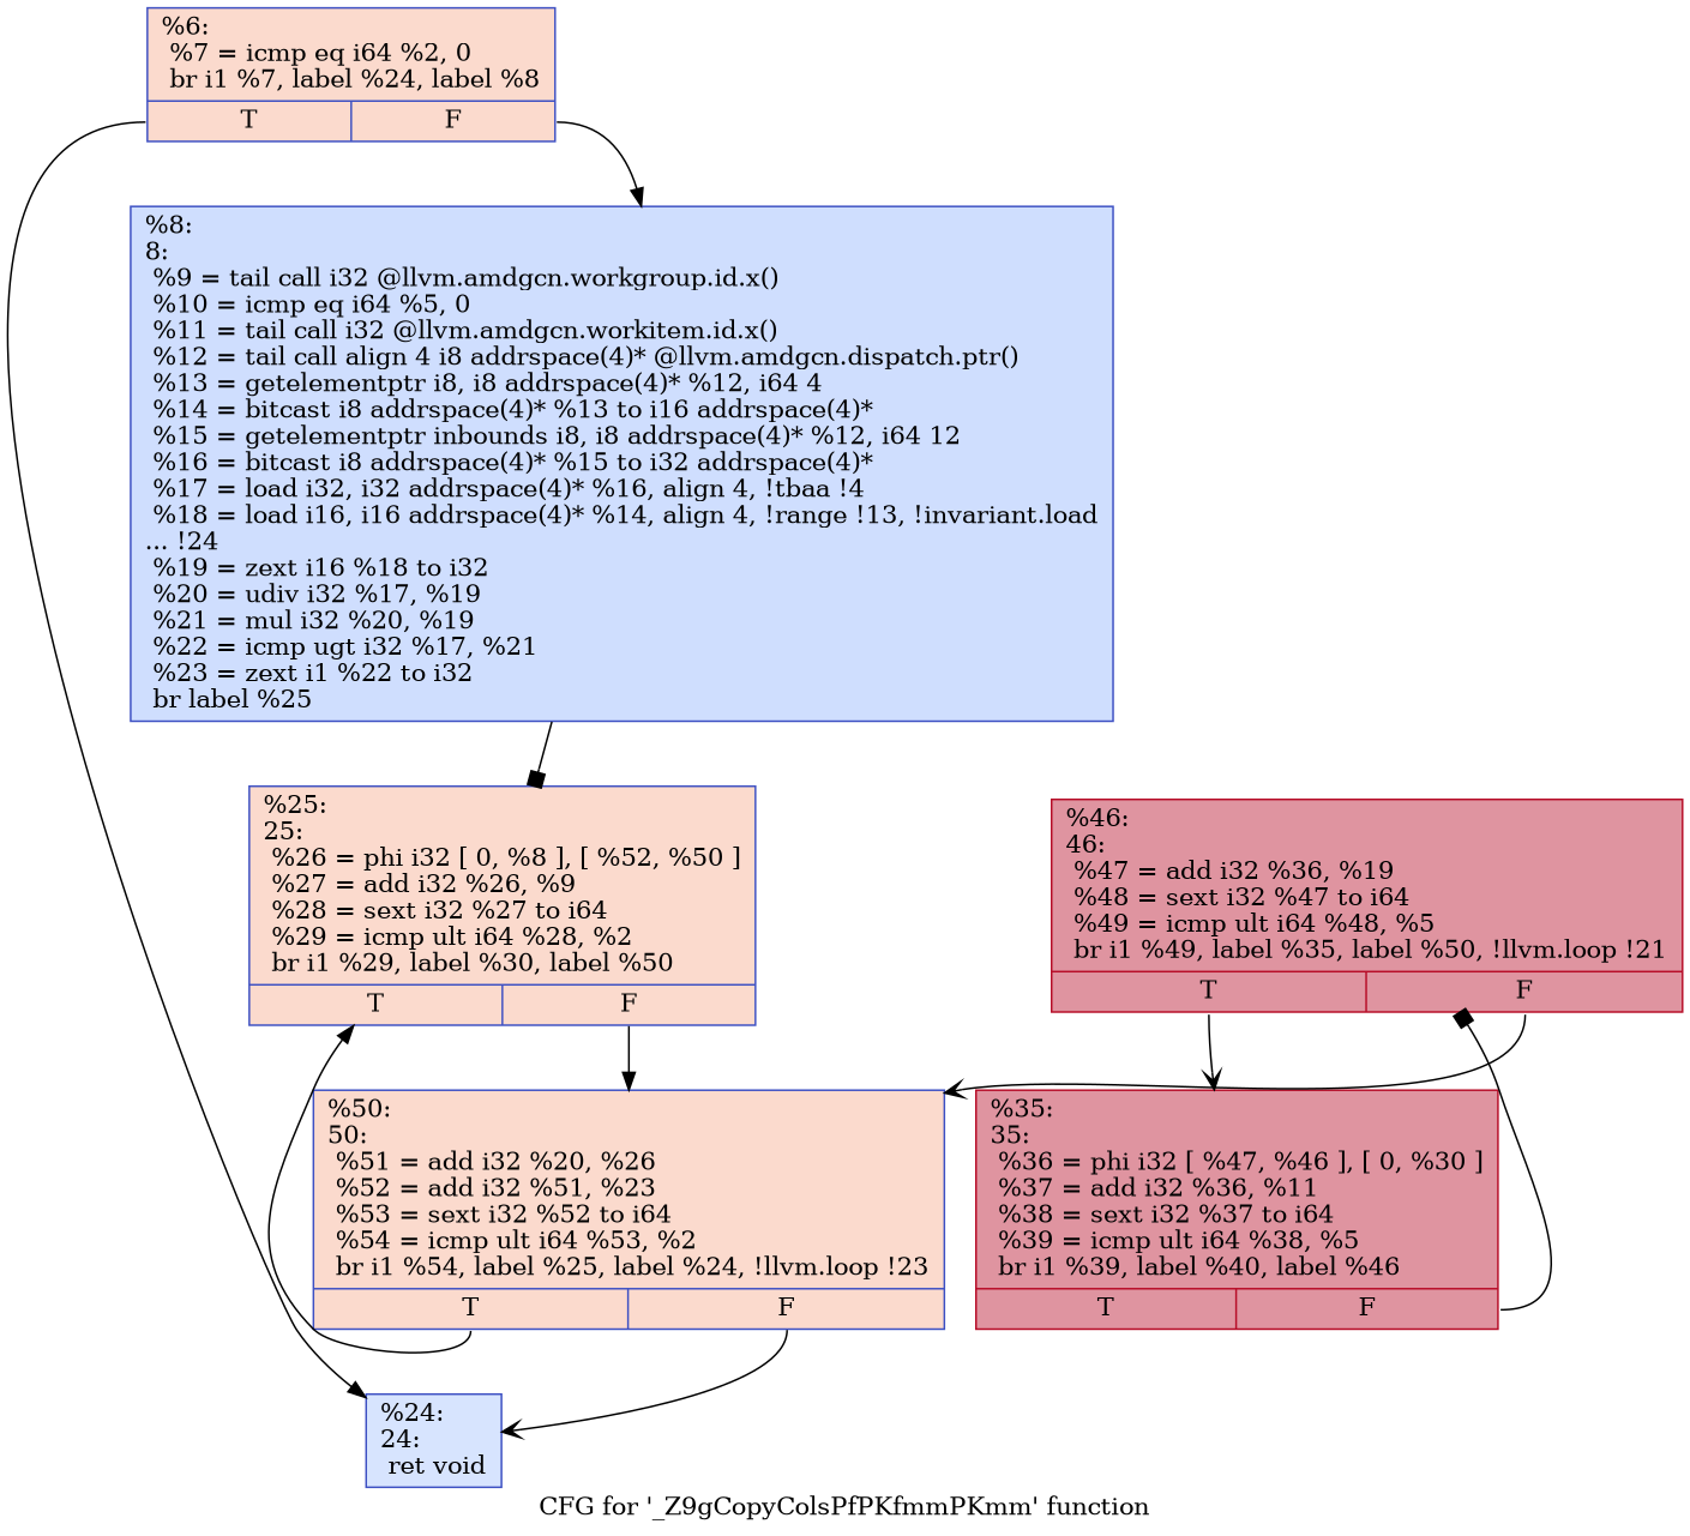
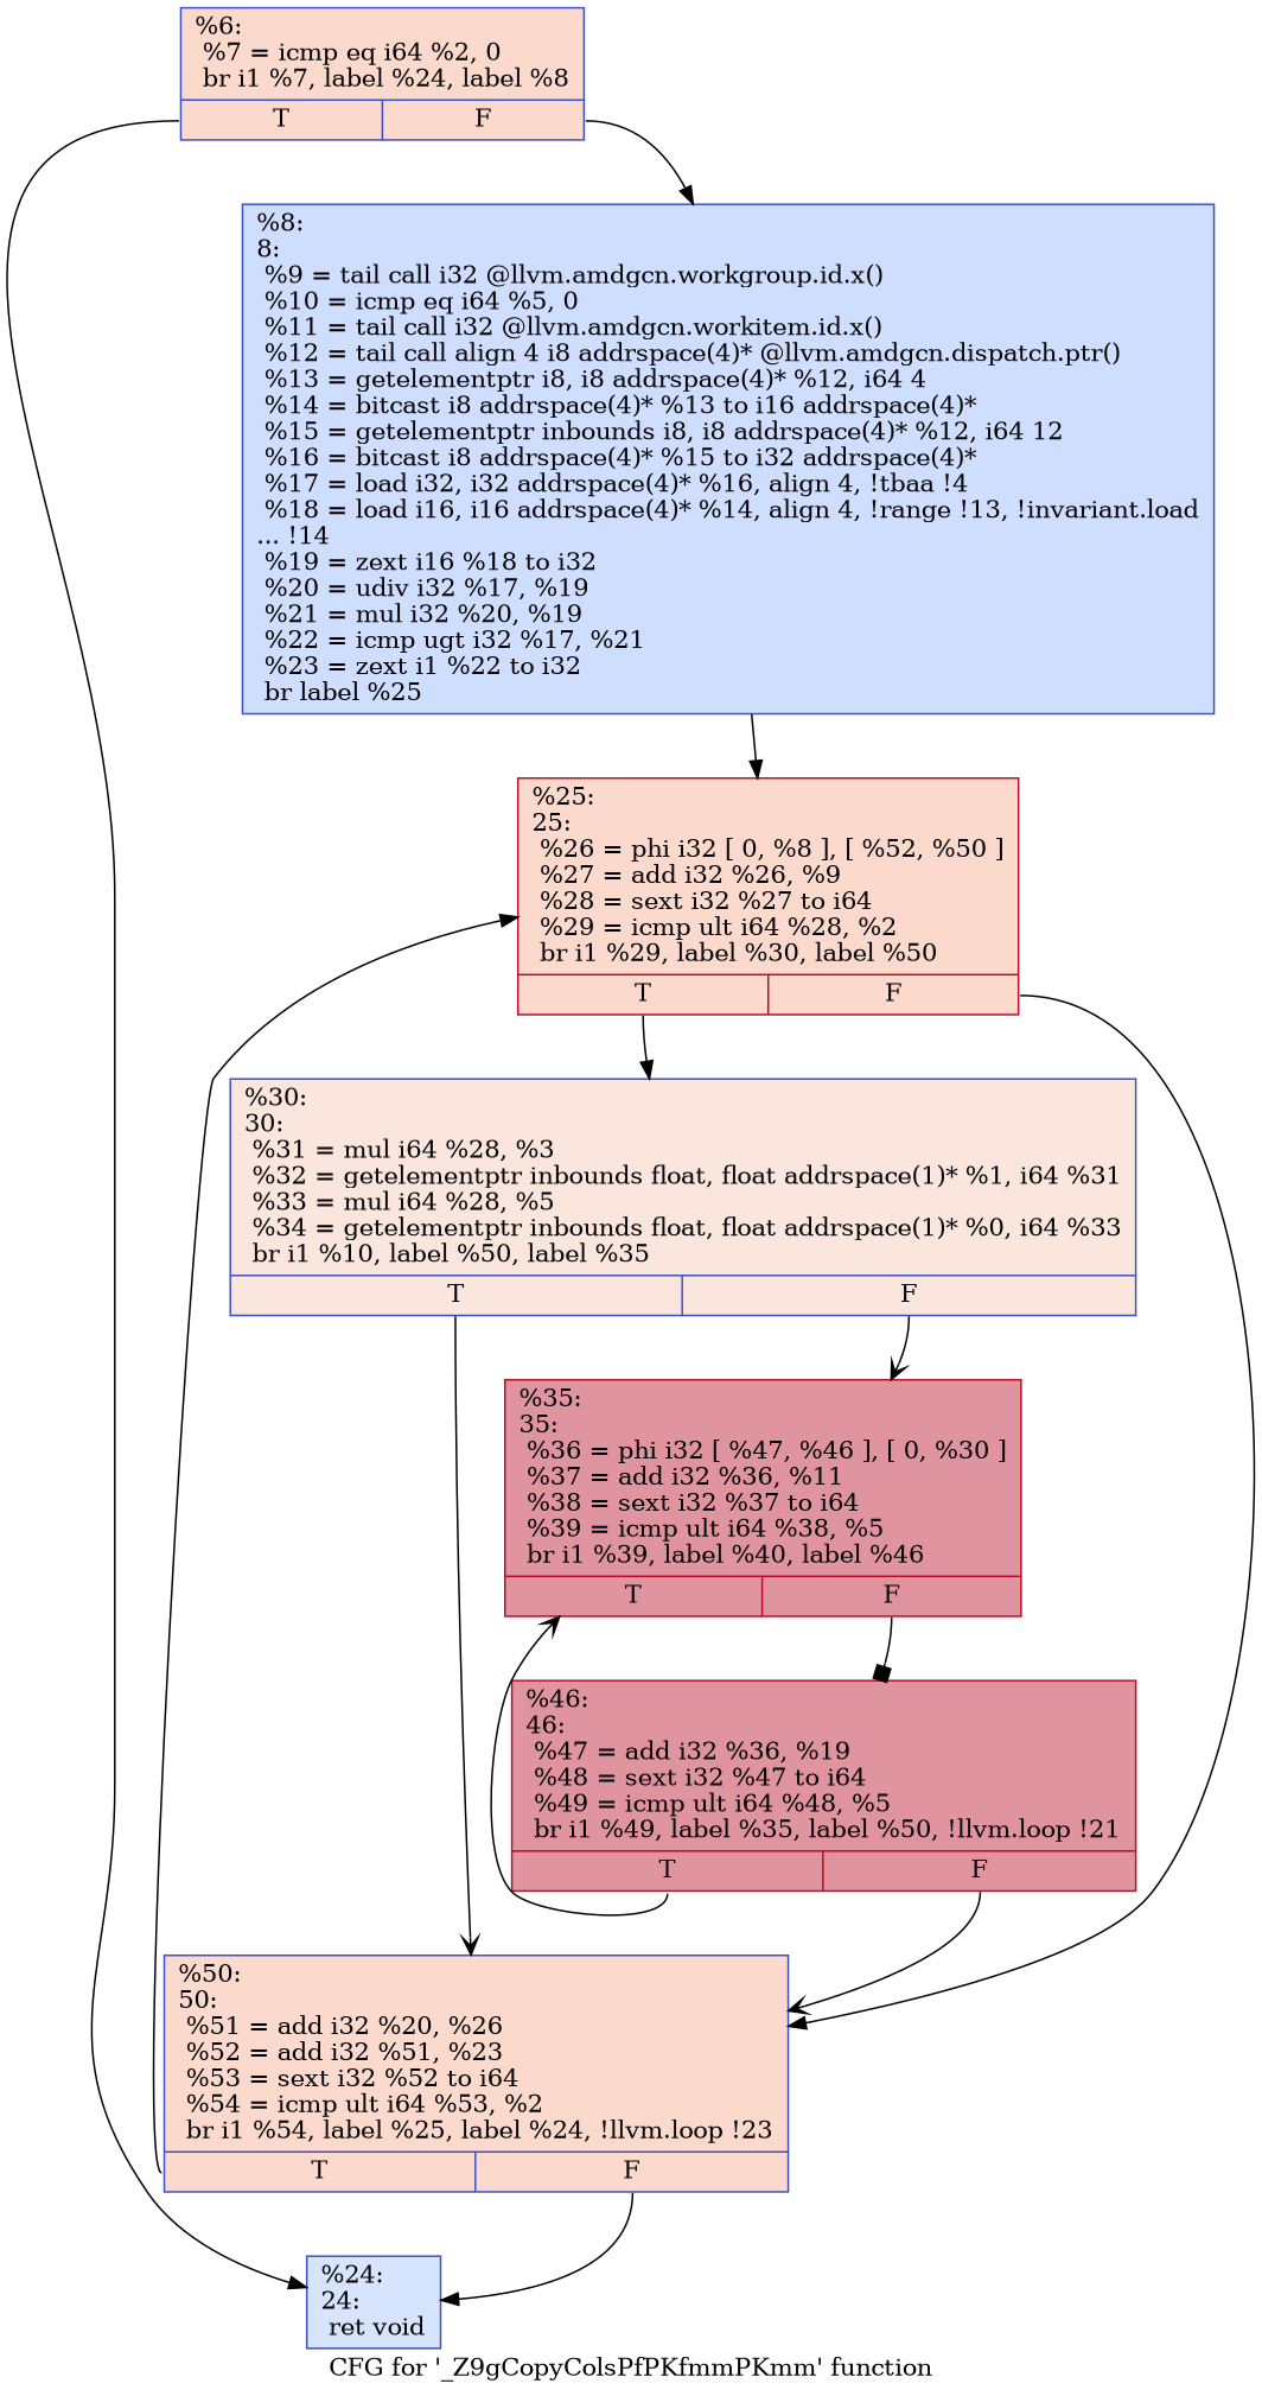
  digraph {
    label="CFG for '_Z9gCopyColsPfPKfmmPKmm' function"
    node [color="#3d50c3ff" fillcolor="#f7ac8e70" shape=record style=filled]
    edge [arrowhead=normal tailport=s0]
    n1 [label="{%6:\l  %7 = icmp eq i64 %2, 0\l  br i1 %7, label %24, label %8\l|{<s0>T|<s1>F}}"]
    n2 [fillcolor="#a5c3fe70" label="{%24:\l24:                                               \l  ret void\l}"]
-   n3 [fillcolor="#93b5fe70" label="{%8:\l8:                                                \l  %9 = tail call i32 @llvm.amdgcn.workgroup.id.x()\l  %10 = icmp eq i64 %5, 0\l  %11 = tail call i32 @llvm.amdgcn.workitem.id.x()\l  %12 = tail call align 4 i8 addrspace(4)* @llvm.amdgcn.dispatch.ptr()\l  %13 = getelementptr i8, i8 addrspace(4)* %12, i64 4\l  %14 = bitcast i8 addrspace(4)* %13 to i16 addrspace(4)*\l  %15 = getelementptr inbounds i8, i8 addrspace(4)* %12, i64 12\l  %16 = bitcast i8 addrspace(4)* %15 to i32 addrspace(4)*\l  %17 = load i32, i32 addrspace(4)* %16, align 4, !tbaa !4\l  %18 = load i16, i16 addrspace(4)* %14, align 4, !range !13, !invariant.load\l... !24\l  %19 = zext i16 %18 to i32\l  %20 = udiv i32 %17, %19\l  %21 = mul i32 %20, %19\l  %22 = icmp ugt i32 %17, %21\l  %23 = zext i1 %22 to i32\l  br label %25\l}"]
-   n4 [label="{%25:\l25:                                               \l  %26 = phi i32 [ 0, %8 ], [ %52, %50 ]\l  %27 = add i32 %26, %9\l  %28 = sext i32 %27 to i64\l  %29 = icmp ult i64 %28, %2\l  br i1 %29, label %30, label %50\l|{<s0>T|<s1>F}}"]
+   n3 [fillcolor="#93b5fe70" label="{%8:\l8:                                                \l  %9 = tail call i32 @llvm.amdgcn.workgroup.id.x()\l  %10 = icmp eq i64 %5, 0\l  %11 = tail call i32 @llvm.amdgcn.workitem.id.x()\l  %12 = tail call align 4 i8 addrspace(4)* @llvm.amdgcn.dispatch.ptr()\l  %13 = getelementptr i8, i8 addrspace(4)* %12, i64 4\l  %14 = bitcast i8 addrspace(4)* %13 to i16 addrspace(4)*\l  %15 = getelementptr inbounds i8, i8 addrspace(4)* %12, i64 12\l  %16 = bitcast i8 addrspace(4)* %15 to i32 addrspace(4)*\l  %17 = load i32, i32 addrspace(4)* %16, align 4, !tbaa !4\l  %18 = load i16, i16 addrspace(4)* %14, align 4, !range !13, !invariant.load\l... !14\l  %19 = zext i16 %18 to i32\l  %20 = udiv i32 %17, %19\l  %21 = mul i32 %20, %19\l  %22 = icmp ugt i32 %17, %21\l  %23 = zext i1 %22 to i32\l  br label %25\l}"]
+   n4 [color="#b70d28ff" label="{%25:\l25:                                               \l  %26 = phi i32 [ 0, %8 ], [ %52, %50 ]\l  %27 = add i32 %26, %9\l  %28 = sext i32 %27 to i64\l  %29 = icmp ult i64 %28, %2\l  br i1 %29, label %30, label %50\l|{<s0>T|<s1>F}}"]
+   n5 [fillcolor="#f3c7b170" label="{%30:\l30:                                               \l  %31 = mul i64 %28, %3\l  %32 = getelementptr inbounds float, float addrspace(1)* %1, i64 %31\l  %33 = mul i64 %28, %5\l  %34 = getelementptr inbounds float, float addrspace(1)* %0, i64 %33\l  br i1 %10, label %50, label %35\l|{<s0>T|<s1>F}}"]
    n6 [label="{%50:\l50:                                               \l  %51 = add i32 %20, %26\l  %52 = add i32 %51, %23\l  %53 = sext i32 %52 to i64\l  %54 = icmp ult i64 %53, %2\l  br i1 %54, label %25, label %24, !llvm.loop !23\l|{<s0>T|<s1>F}}"]
    n7 [color="#b70d28ff" fillcolor="#b70d2870" label="{%35:\l35:                                               \l  %36 = phi i32 [ %47, %46 ], [ 0, %30 ]\l  %37 = add i32 %36, %11\l  %38 = sext i32 %37 to i64\l  %39 = icmp ult i64 %38, %5\l  br i1 %39, label %40, label %46\l|{<s0>T|<s1>F}}"]
    n8 [color="#b70d28ff" fillcolor="#b70d2870" label="{%46:\l46:                                               \l  %47 = add i32 %36, %19\l  %48 = sext i32 %47 to i64\l  %49 = icmp ult i64 %48, %5\l  br i1 %49, label %35, label %50, !llvm.loop !21\l|{<s0>T|<s1>F}}"]
    n1 -> n2
    n1 -> n3 [tailport=s1]
-   n3 -> n4 [arrowhead=box]
+   n3 -> n4
+   n4 -> n5
    n4 -> n6 [tailport=s1]
-   n6 -> n2 [arrowhead=vee tailport=s1]
+   n5 -> n6 [arrowhead=vee]
+   n5 -> n7 [arrowhead=vee tailport=s1]
+   n6 -> n2 [tailport=s1]
    n6 -> n4
    n7 -> n8 [arrowhead=box tailport=s1]
    n8 -> n6 [arrowhead=vee tailport=s1]
    n8 -> n7 [arrowhead=vee]
  }
